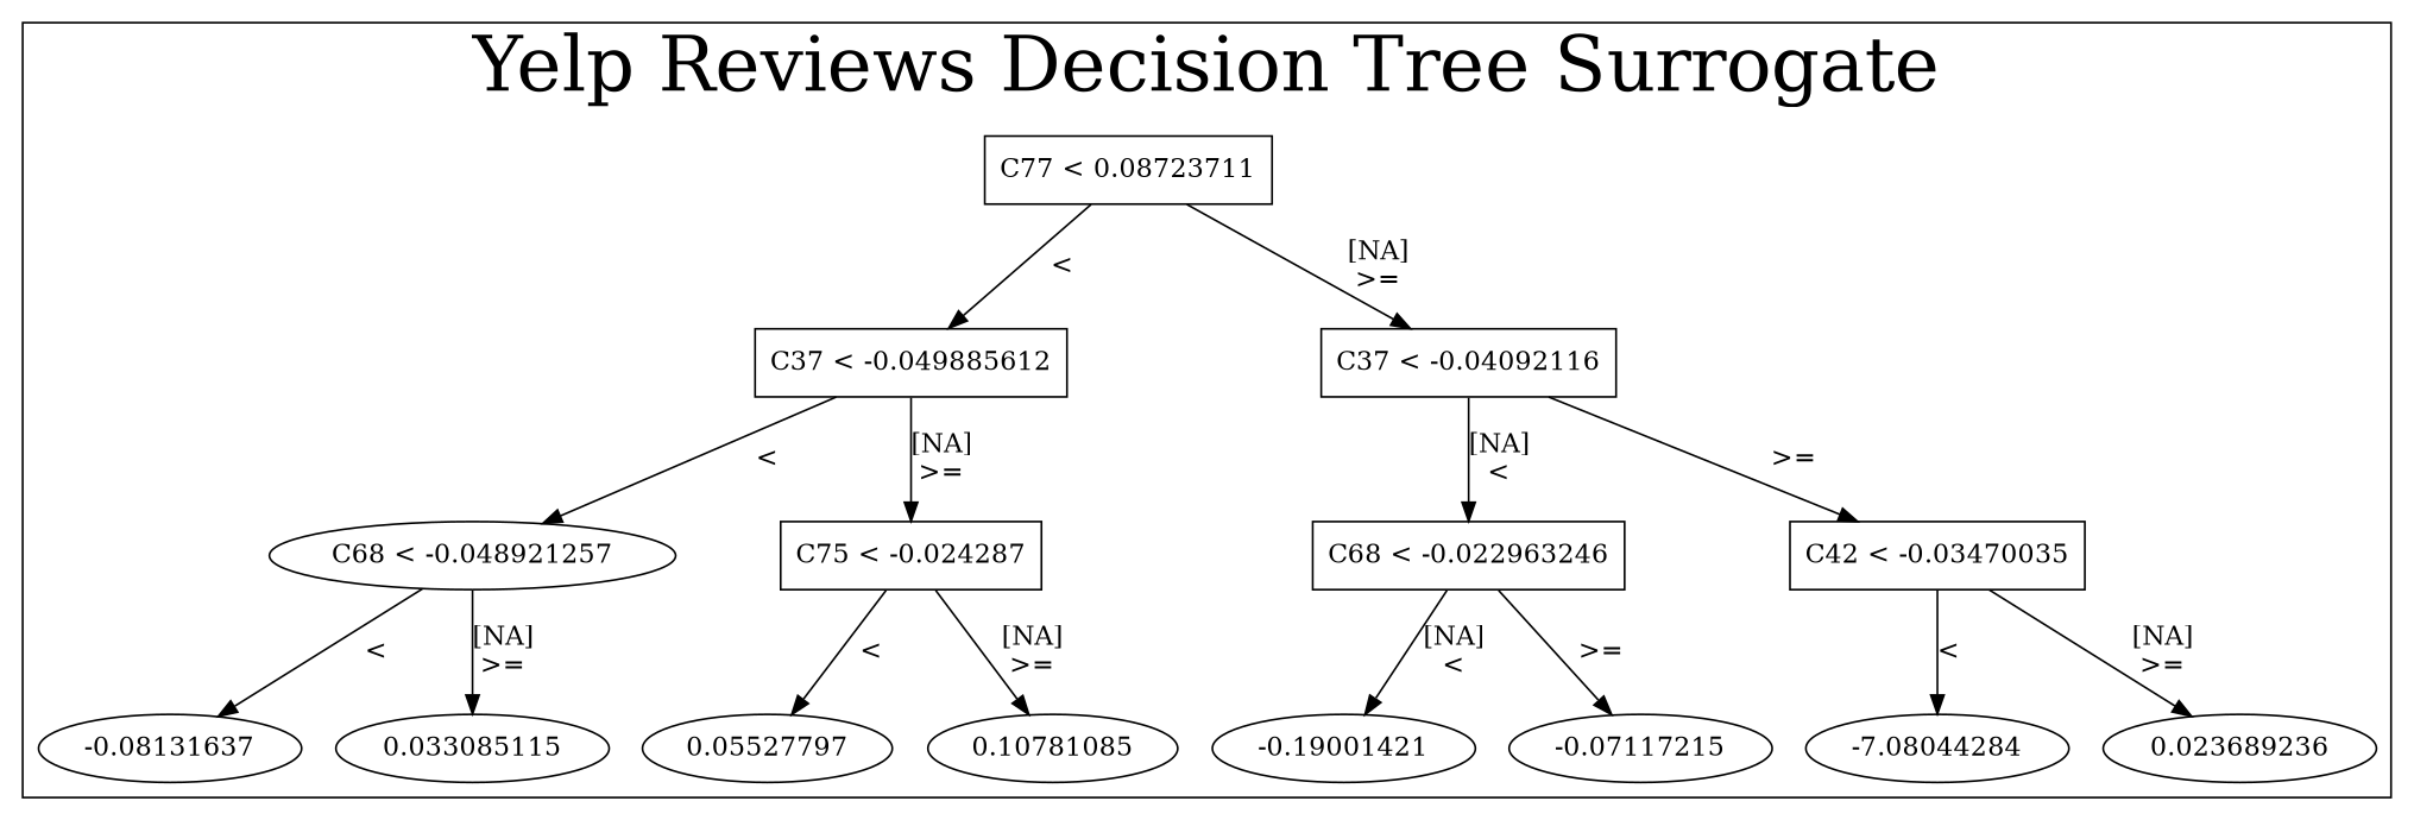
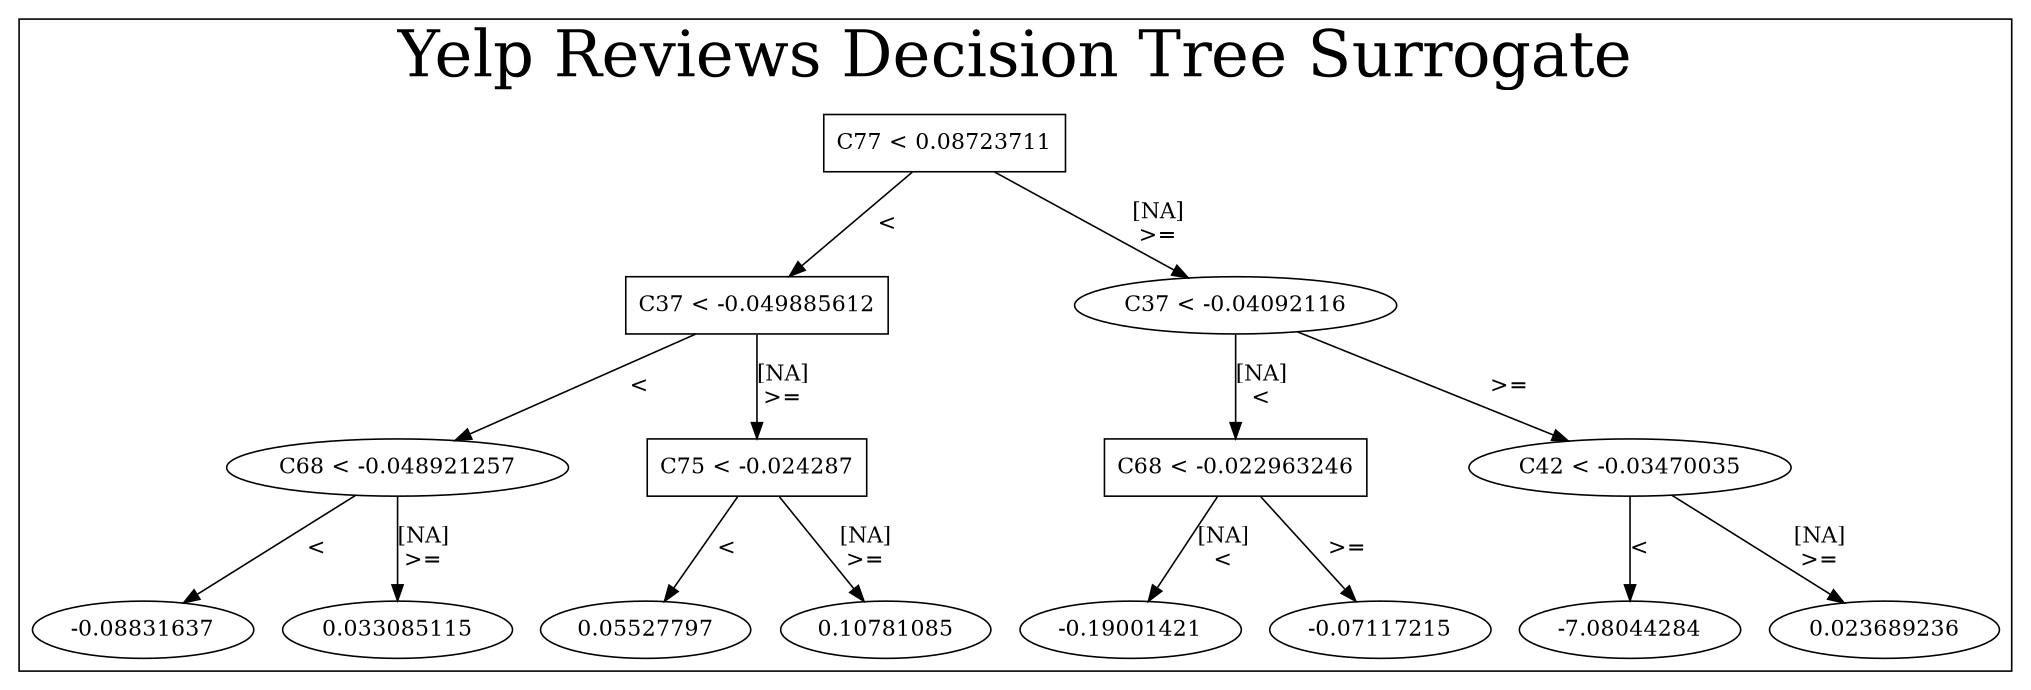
  digraph {
    node [fontsize=14]
    edge [fontsize=14]
    n1 [label="C77 < 0.08723711" shape=box]
    n2 [label="C37 < -0.049885612" shape=box]
-   n3 [label="C37 < -0.04092116" shape=box]
+   n3 [label="C37 < -0.04092116" shape=ellipse]
    n4 [label="C68 < -0.048921257" shape=ellipse]
    n5 [label="C75 < -0.024287" shape=box]
    n6 [label="C68 < -0.022963246" shape=box]
-   n7 [label="C42 < -0.03470035" shape=box]
-   n8 [label=-0.08131637]
+   n7 [label="C42 < -0.03470035" shape=ellipse]
+   n8 [label=-0.08831637]
    n9 [label=0.033085115]
    n10 [label=0.05527797]
    n11 [label=0.10781085]
    n12 [label=-0.19001421]
    n13 [label=-0.07117215]
    n14 [label=-7.08044284]
    n15 [label=0.023689236]
    subgraph cluster_1 {
      fontsize=40
      label="Yelp Reviews Decision Tree Surrogate"
      subgraph sub_2 {
        fontsize=40
        label="Yelp Reviews Decision Tree Surrogate"
        n1
      }
      subgraph sub_3 {
        fontsize=40
        label="Yelp Reviews Decision Tree Surrogate"
        n2
        n3
      }
      subgraph sub_4 {
        fontsize=40
        label="Yelp Reviews Decision Tree Surrogate"
        n4
        n5
        n6
        n7
      }
      subgraph sub_5 {
        fontsize=40
        label="Yelp Reviews Decision Tree Surrogate"
        n8
        n9
        n10
        n11
        n12
        n13
        n14
        n15
      }
    }
    n1 -> n2 [label="<\n"]
    n1 -> n3 [label="[NA]\n>=\n"]
    n2 -> n4 [label="<\n"]
    n2 -> n5 [label="[NA]\n>=\n"]
    n3 -> n6 [label="[NA]\n<\n"]
    n3 -> n7 [label=">=\n"]
    n4 -> n8 [label="<\n"]
    n4 -> n9 [label="[NA]\n>=\n"]
    n5 -> n10 [label="<\n"]
    n5 -> n11 [label="[NA]\n>=\n"]
    n6 -> n12 [label="[NA]\n<\n"]
    n6 -> n13 [label=">=\n"]
    n7 -> n14 [label="<\n"]
    n7 -> n15 [label="[NA]\n>=\n"]
  }
